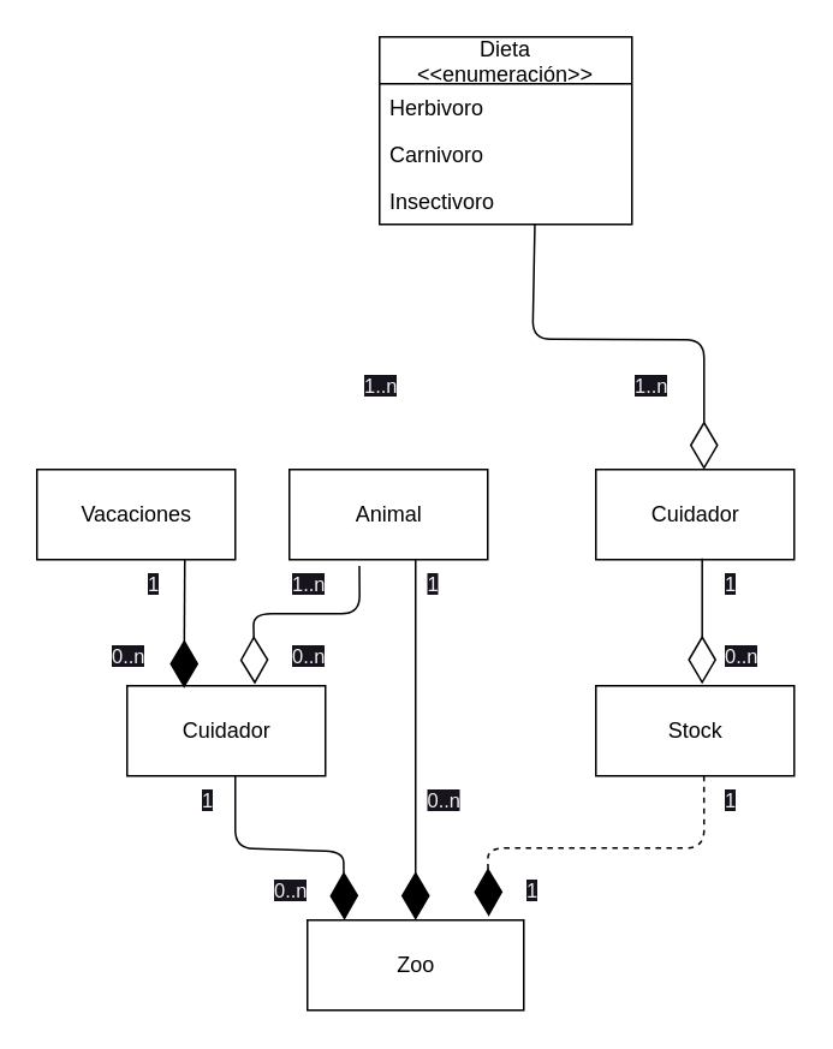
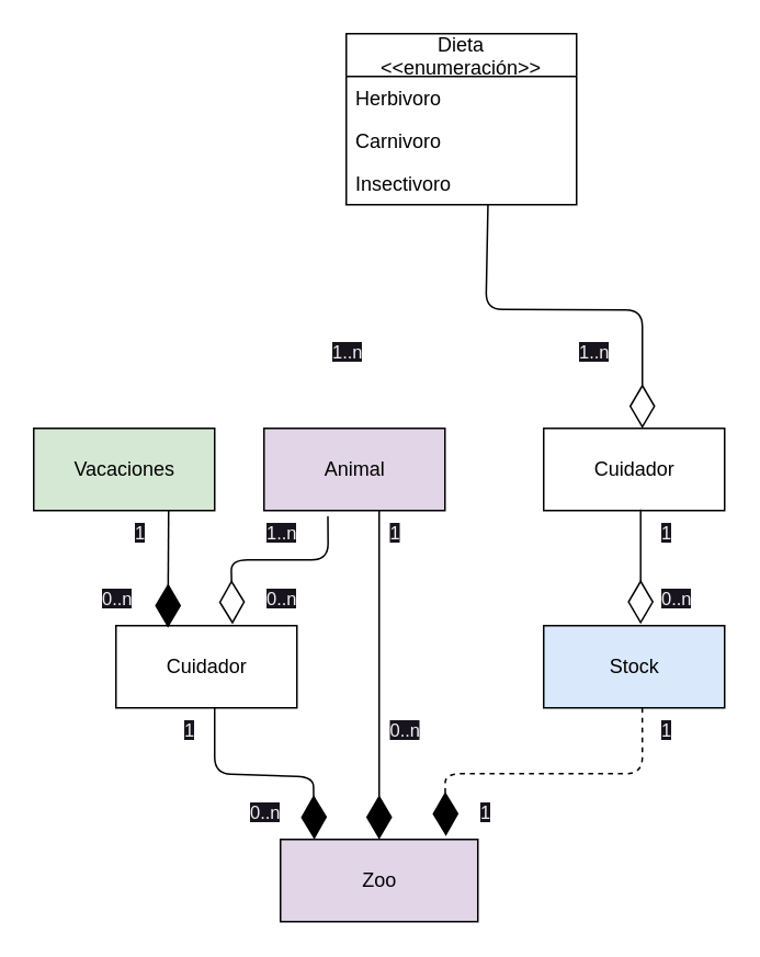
  <mxCell id="0" />
  <mxCell id="1" parent="0" />
- <mxCell id="2" value="Zoo" style="html=1;" vertex="1" parent="1"><mxGeometry x="170" y="510" width="120" height="50" as="geometry" /></mxCell>
+ <mxCell id="2" value="Zoo" style="html=1;fillColor=#e1d5e7;" vertex="1" parent="1"><mxGeometry x="170" y="510" width="120" height="50" as="geometry" /></mxCell>
  <mxCell id="3" value="" style="endArrow=diamondThin;endFill=1;endSize=24;html=1;entryX=0.838;entryY=-0.041;entryDx=0;entryDy=0;entryPerimeter=0;exitX=0.545;exitY=1;exitDx=0;exitDy=0;exitPerimeter=0;dashed=1;" edge="1" parent="1" source="7" target="2"><mxGeometry width="160" relative="1" as="geometry"><mxPoint x="330" y="430" as="sourcePoint" /><mxPoint x="310" y="390" as="targetPoint" /><Array as="points"><mxPoint x="390" y="470" /><mxPoint x="270" y="470" /></Array></mxGeometry></mxCell>
  <mxCell id="4" value="" style="endArrow=diamondThin;endFill=1;endSize=24;html=1;entryX=0.5;entryY=0;entryDx=0;entryDy=0;" edge="1" parent="1" target="2"><mxGeometry width="160" relative="1" as="geometry"><mxPoint x="230" y="310" as="sourcePoint" /><mxPoint x="330" y="440" as="targetPoint" /></mxGeometry></mxCell>
  <mxCell id="5" value="" style="endArrow=diamondThin;endFill=1;endSize=24;html=1;entryX=0.838;entryY=-0.041;entryDx=0;entryDy=0;entryPerimeter=0;" edge="1" parent="1"><mxGeometry width="160" relative="1" as="geometry"><mxPoint x="130" y="430" as="sourcePoint" /><mxPoint x="190.56" y="510" as="targetPoint" /><Array as="points"><mxPoint x="130" y="470" /><mxPoint x="190" y="472.05" /></Array></mxGeometry></mxCell>
  <mxCell id="6" value="Cuidador" style="html=1;" vertex="1" parent="1"><mxGeometry x="70" y="380" width="110" height="50" as="geometry" /></mxCell>
- <mxCell id="7" value="Stock" style="html=1;" vertex="1" parent="1"><mxGeometry x="330" y="380" width="110" height="50" as="geometry" /></mxCell>
- <mxCell id="8" value="Animal" style="html=1;" vertex="1" parent="1"><mxGeometry x="160" y="260" width="110" height="50" as="geometry" /></mxCell>
+ <mxCell id="7" value="Stock" style="html=1;fillColor=#dae8fc;" vertex="1" parent="1"><mxGeometry x="330" y="380" width="110" height="50" as="geometry" /></mxCell>
+ <mxCell id="8" value="Animal" style="html=1;fillColor=#e1d5e7;" vertex="1" parent="1"><mxGeometry x="160" y="260" width="110" height="50" as="geometry" /></mxCell>
  <mxCell id="9" value="" style="endArrow=diamondThin;endFill=0;endSize=24;html=1;entryX=0.644;entryY=-0.017;entryDx=0;entryDy=0;entryPerimeter=0;exitX=0.353;exitY=1.069;exitDx=0;exitDy=0;exitPerimeter=0;" edge="1" parent="1" source="8" target="6"><mxGeometry width="160" relative="1" as="geometry"><mxPoint x="190" y="410" as="sourcePoint" /><mxPoint x="350" y="410" as="targetPoint" /><Array as="points"><mxPoint x="199" y="340" /><mxPoint x="140" y="340" /></Array></mxGeometry></mxCell>
  <mxCell id="10" value="" style="endArrow=diamondThin;endFill=1;endSize=24;html=1;entryX=0.287;entryY=0.026;entryDx=0;entryDy=0;entryPerimeter=0;" edge="1" parent="1" target="6"><mxGeometry width="160" relative="1" as="geometry"><mxPoint x="102" y="310" as="sourcePoint" /><mxPoint x="300" y="400" as="targetPoint" /></mxGeometry></mxCell>
- <mxCell id="11" value="Vacaciones" style="html=1;" vertex="1" parent="1"><mxGeometry x="20" y="260" width="110" height="50" as="geometry" /></mxCell>
+ <mxCell id="11" value="Vacaciones" style="html=1;fillColor=#d5e8d4;" vertex="1" parent="1"><mxGeometry x="20" y="260" width="110" height="50" as="geometry" /></mxCell>
  <mxCell id="12" value="Cuidador" style="html=1;" vertex="1" parent="1"><mxGeometry x="330" y="260" width="110" height="50" as="geometry" /></mxCell>
  <mxCell id="13" value="" style="endArrow=diamondThin;endFill=0;endSize=24;html=1;entryX=0.536;entryY=-0.02;entryDx=0;entryDy=0;exitX=0.536;exitY=0.985;exitDx=0;exitDy=0;entryPerimeter=0;exitPerimeter=0;" edge="1" parent="1" source="12" target="7"><mxGeometry width="160" relative="1" as="geometry"><mxPoint x="270" y="400" as="sourcePoint" /><mxPoint x="430" y="400" as="targetPoint" /></mxGeometry></mxCell>
  <mxCell id="14" value="Dieta&#10;&lt;&lt;enumeración&gt;&gt;" style="swimlane;fontStyle=0;childLayout=stackLayout;horizontal=1;startSize=26;fillColor=none;horizontalStack=0;resizeParent=1;resizeParentMax=0;resizeLast=0;collapsible=1;marginBottom=0;" vertex="1" parent="1"><mxGeometry x="210" y="20" width="140" height="104" as="geometry" /></mxCell>
  <mxCell id="15" value="Herbivoro" style="text;strokeColor=none;fillColor=none;align=left;verticalAlign=top;spacingLeft=4;spacingRight=4;overflow=hidden;rotatable=0;points=[[0,0.5],[1,0.5]];portConstraint=eastwest;" vertex="1" parent="14"><mxGeometry y="26" width="140" height="26" as="geometry" /></mxCell>
  <mxCell id="16" value="Carnivoro" style="text;strokeColor=none;fillColor=none;align=left;verticalAlign=top;spacingLeft=4;spacingRight=4;overflow=hidden;rotatable=0;points=[[0,0.5],[1,0.5]];portConstraint=eastwest;" vertex="1" parent="14"><mxGeometry y="52" width="140" height="26" as="geometry" /></mxCell>
  <mxCell id="17" value="Insectivoro" style="text;strokeColor=none;fillColor=none;align=left;verticalAlign=top;spacingLeft=4;spacingRight=4;overflow=hidden;rotatable=0;points=[[0,0.5],[1,0.5]];portConstraint=eastwest;" vertex="1" parent="14"><mxGeometry y="78" width="140" height="26" as="geometry" /></mxCell>
  <mxCell id="18" value="" style="endArrow=diamondThin;endFill=0;endSize=24;html=1;exitX=0.366;exitY=1.091;exitDx=0;exitDy=0;exitPerimeter=0;" edge="1" parent="1"><mxGeometry width="160" relative="1" as="geometry"><mxPoint x="296.14" y="123.996" as="sourcePoint" /><mxPoint x="390" y="260" as="targetPoint" /><Array as="points"><mxPoint x="294.9" y="187.63" /><mxPoint x="390" y="188" /></Array></mxGeometry></mxCell>
  <mxCell id="19" value="&lt;span style=&quot;color: rgb(240, 240, 240); font-family: Helvetica; font-size: 11px; font-style: normal; font-variant-ligatures: normal; font-variant-caps: normal; font-weight: 400; letter-spacing: normal; orphans: 2; text-align: left; text-indent: 0px; text-transform: none; widows: 2; word-spacing: 0px; -webkit-text-stroke-width: 0px; background-color: rgb(24, 20, 29); text-decoration-thickness: initial; text-decoration-style: initial; text-decoration-color: initial; float: none; display: inline !important;&quot;&gt;1..n&lt;/span&gt;" style="text;whiteSpace=wrap;html=1;" vertex="1" parent="1"><mxGeometry x="200" y="200" width="30" height="20" as="geometry" /></mxCell>
  <mxCell id="20" value="&lt;span style=&quot;color: rgb(240, 240, 240); font-family: Helvetica; font-size: 11px; font-style: normal; font-variant-ligatures: normal; font-variant-caps: normal; font-weight: 400; letter-spacing: normal; orphans: 2; text-align: left; text-indent: 0px; text-transform: none; widows: 2; word-spacing: 0px; -webkit-text-stroke-width: 0px; background-color: rgb(24, 20, 29); text-decoration-thickness: initial; text-decoration-style: initial; text-decoration-color: initial; float: none; display: inline !important;&quot;&gt;1..n&lt;/span&gt;" style="text;whiteSpace=wrap;html=1;" vertex="1" parent="1"><mxGeometry x="350" y="200" width="30" height="20" as="geometry" /></mxCell>
  <mxCell id="21" value="&lt;span style=&quot;color: rgb(240, 240, 240); font-family: Helvetica; font-size: 11px; font-style: normal; font-variant-ligatures: normal; font-variant-caps: normal; font-weight: 400; letter-spacing: normal; orphans: 2; text-align: left; text-indent: 0px; text-transform: none; widows: 2; word-spacing: 0px; -webkit-text-stroke-width: 0px; background-color: rgb(24, 20, 29); text-decoration-thickness: initial; text-decoration-style: initial; text-decoration-color: initial; float: none; display: inline !important;&quot;&gt;1&lt;/span&gt;" style="text;whiteSpace=wrap;html=1;" vertex="1" parent="1"><mxGeometry x="400" y="310" width="30" height="20" as="geometry" /></mxCell>
  <mxCell id="22" value="&lt;span style=&quot;color: rgb(240, 240, 240); font-family: Helvetica; font-size: 11px; font-style: normal; font-variant-ligatures: normal; font-variant-caps: normal; font-weight: 400; letter-spacing: normal; orphans: 2; text-align: left; text-indent: 0px; text-transform: none; widows: 2; word-spacing: 0px; -webkit-text-stroke-width: 0px; background-color: rgb(24, 20, 29); text-decoration-thickness: initial; text-decoration-style: initial; text-decoration-color: initial; float: none; display: inline !important;&quot;&gt;0..n&lt;/span&gt;" style="text;whiteSpace=wrap;html=1;" vertex="1" parent="1"><mxGeometry x="400" y="350" width="30" height="20" as="geometry" /></mxCell>
  <mxCell id="23" value="&lt;span style=&quot;color: rgb(240, 240, 240); font-family: Helvetica; font-size: 11px; font-style: normal; font-variant-ligatures: normal; font-variant-caps: normal; font-weight: 400; letter-spacing: normal; orphans: 2; text-align: left; text-indent: 0px; text-transform: none; widows: 2; word-spacing: 0px; -webkit-text-stroke-width: 0px; background-color: rgb(24, 20, 29); text-decoration-thickness: initial; text-decoration-style: initial; text-decoration-color: initial; float: none; display: inline !important;&quot;&gt;1&lt;/span&gt;" style="text;whiteSpace=wrap;html=1;" vertex="1" parent="1"><mxGeometry x="235" y="310" width="30" height="20" as="geometry" /></mxCell>
  <mxCell id="24" value="&lt;span style=&quot;color: rgb(240, 240, 240); font-family: Helvetica; font-size: 11px; font-style: normal; font-variant-ligatures: normal; font-variant-caps: normal; font-weight: 400; letter-spacing: normal; orphans: 2; text-align: left; text-indent: 0px; text-transform: none; widows: 2; word-spacing: 0px; -webkit-text-stroke-width: 0px; background-color: rgb(24, 20, 29); text-decoration-thickness: initial; text-decoration-style: initial; text-decoration-color: initial; float: none; display: inline !important;&quot;&gt;1..n&lt;/span&gt;" style="text;whiteSpace=wrap;html=1;" vertex="1" parent="1"><mxGeometry x="160" y="310" width="30" height="20" as="geometry" /></mxCell>
  <mxCell id="25" value="&lt;span style=&quot;color: rgb(240, 240, 240); font-family: Helvetica; font-size: 11px; font-style: normal; font-variant-ligatures: normal; font-variant-caps: normal; font-weight: 400; letter-spacing: normal; orphans: 2; text-align: left; text-indent: 0px; text-transform: none; widows: 2; word-spacing: 0px; -webkit-text-stroke-width: 0px; background-color: rgb(24, 20, 29); text-decoration-thickness: initial; text-decoration-style: initial; text-decoration-color: initial; float: none; display: inline !important;&quot;&gt;1&lt;/span&gt;" style="text;whiteSpace=wrap;html=1;" vertex="1" parent="1"><mxGeometry x="80" y="310" width="30" height="20" as="geometry" /></mxCell>
  <mxCell id="26" value="&lt;span style=&quot;color: rgb(240, 240, 240); font-family: Helvetica; font-size: 11px; font-style: normal; font-variant-ligatures: normal; font-variant-caps: normal; font-weight: 400; letter-spacing: normal; orphans: 2; text-align: left; text-indent: 0px; text-transform: none; widows: 2; word-spacing: 0px; -webkit-text-stroke-width: 0px; background-color: rgb(24, 20, 29); text-decoration-thickness: initial; text-decoration-style: initial; text-decoration-color: initial; float: none; display: inline !important;&quot;&gt;0..n&lt;/span&gt;" style="text;whiteSpace=wrap;html=1;" vertex="1" parent="1"><mxGeometry x="60" y="350" width="30" height="20" as="geometry" /></mxCell>
  <mxCell id="27" value="&lt;span style=&quot;color: rgb(240, 240, 240); font-family: Helvetica; font-size: 11px; font-style: normal; font-variant-ligatures: normal; font-variant-caps: normal; font-weight: 400; letter-spacing: normal; orphans: 2; text-align: left; text-indent: 0px; text-transform: none; widows: 2; word-spacing: 0px; -webkit-text-stroke-width: 0px; background-color: rgb(24, 20, 29); text-decoration-thickness: initial; text-decoration-style: initial; text-decoration-color: initial; float: none; display: inline !important;&quot;&gt;0..n&lt;/span&gt;" style="text;whiteSpace=wrap;html=1;" vertex="1" parent="1"><mxGeometry x="160" y="350" width="30" height="20" as="geometry" /></mxCell>
  <mxCell id="28" value="&lt;span style=&quot;color: rgb(240, 240, 240); font-family: Helvetica; font-size: 11px; font-style: normal; font-variant-ligatures: normal; font-variant-caps: normal; font-weight: 400; letter-spacing: normal; orphans: 2; text-align: left; text-indent: 0px; text-transform: none; widows: 2; word-spacing: 0px; -webkit-text-stroke-width: 0px; background-color: rgb(24, 20, 29); text-decoration-thickness: initial; text-decoration-style: initial; text-decoration-color: initial; float: none; display: inline !important;&quot;&gt;0..n&lt;/span&gt;" style="text;whiteSpace=wrap;html=1;" vertex="1" parent="1"><mxGeometry x="235" y="430" width="30" height="20" as="geometry" /></mxCell>
  <mxCell id="29" value="&lt;span style=&quot;color: rgb(240, 240, 240); font-family: Helvetica; font-size: 11px; font-style: normal; font-variant-ligatures: normal; font-variant-caps: normal; font-weight: 400; letter-spacing: normal; orphans: 2; text-align: left; text-indent: 0px; text-transform: none; widows: 2; word-spacing: 0px; -webkit-text-stroke-width: 0px; background-color: rgb(24, 20, 29); text-decoration-thickness: initial; text-decoration-style: initial; text-decoration-color: initial; float: none; display: inline !important;&quot;&gt;0..n&lt;/span&gt;" style="text;whiteSpace=wrap;html=1;" vertex="1" parent="1"><mxGeometry x="150" y="480" width="30" height="20" as="geometry" /></mxCell>
  <mxCell id="30" value="&lt;span style=&quot;color: rgb(240, 240, 240); font-family: Helvetica; font-size: 11px; font-style: normal; font-variant-ligatures: normal; font-variant-caps: normal; font-weight: 400; letter-spacing: normal; orphans: 2; text-align: left; text-indent: 0px; text-transform: none; widows: 2; word-spacing: 0px; -webkit-text-stroke-width: 0px; background-color: rgb(24, 20, 29); text-decoration-thickness: initial; text-decoration-style: initial; text-decoration-color: initial; float: none; display: inline !important;&quot;&gt;1&lt;/span&gt;" style="text;whiteSpace=wrap;html=1;" vertex="1" parent="1"><mxGeometry x="110" y="430" width="30" height="20" as="geometry" /></mxCell>
  <mxCell id="31" value="&lt;span style=&quot;color: rgb(240, 240, 240); font-family: Helvetica; font-size: 11px; font-style: normal; font-variant-ligatures: normal; font-variant-caps: normal; font-weight: 400; letter-spacing: normal; orphans: 2; text-align: left; text-indent: 0px; text-transform: none; widows: 2; word-spacing: 0px; -webkit-text-stroke-width: 0px; background-color: rgb(24, 20, 29); text-decoration-thickness: initial; text-decoration-style: initial; text-decoration-color: initial; float: none; display: inline !important;&quot;&gt;1&lt;/span&gt;" style="text;whiteSpace=wrap;html=1;" vertex="1" parent="1"><mxGeometry x="290" y="480" width="30" height="20" as="geometry" /></mxCell>
  <mxCell id="32" value="&lt;span style=&quot;color: rgb(240, 240, 240); font-family: Helvetica; font-size: 11px; font-style: normal; font-variant-ligatures: normal; font-variant-caps: normal; font-weight: 400; letter-spacing: normal; orphans: 2; text-align: left; text-indent: 0px; text-transform: none; widows: 2; word-spacing: 0px; -webkit-text-stroke-width: 0px; background-color: rgb(24, 20, 29); text-decoration-thickness: initial; text-decoration-style: initial; text-decoration-color: initial; float: none; display: inline !important;&quot;&gt;1&lt;/span&gt;" style="text;whiteSpace=wrap;html=1;" vertex="1" parent="1"><mxGeometry x="400" y="430" width="30" height="20" as="geometry" /></mxCell>
